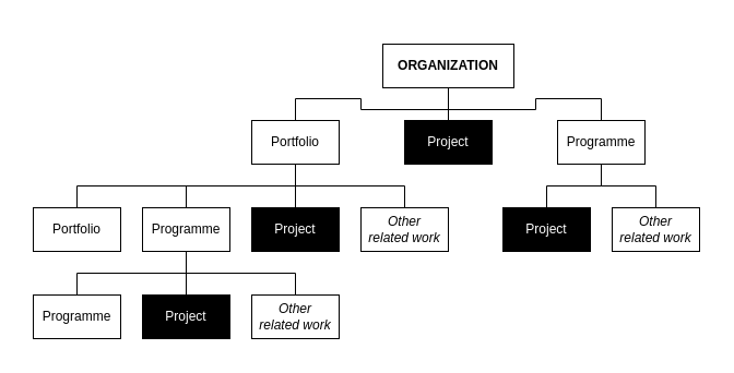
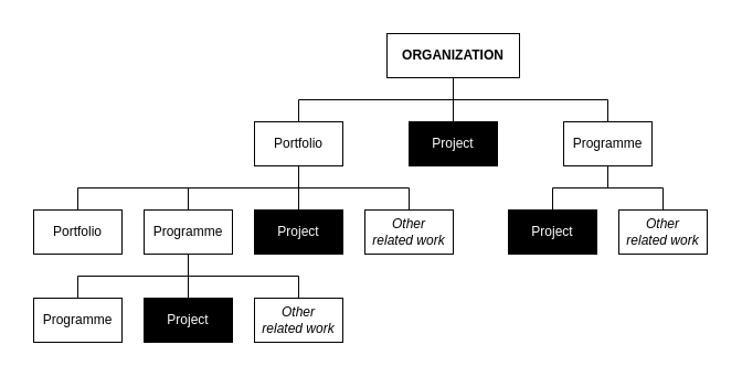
  <mxCell id="0" />
  <mxCell id="1" parent="0" />
  <mxCell id="2" value="" style="rounded=0;whiteSpace=wrap;html=1;fontSize=14;fontColor=#FFFFFF;strokeWidth=1;fillColor=#FFFFFF;strokeColor=none;" vertex="1" parent="1"><mxGeometry x="20" y="20" width="630" height="300" as="geometry" /></mxCell>
  <mxCell id="3" style="edgeStyle=orthogonalEdgeStyle;rounded=0;orthogonalLoop=1;jettySize=auto;html=1;exitX=0.5;exitY=1;exitDx=0;exitDy=0;endArrow=none;endFill=0;" parent="1" source="6" target="11" edge="1"><mxGeometry relative="1" as="geometry" /></mxCell>
  <mxCell id="4" style="edgeStyle=orthogonalEdgeStyle;rounded=0;orthogonalLoop=1;jettySize=auto;html=1;exitX=0.5;exitY=1;exitDx=0;exitDy=0;entryX=0.5;entryY=0;entryDx=0;entryDy=0;endArrow=none;endFill=0;" parent="1" source="6" target="12" edge="1"><mxGeometry relative="1" as="geometry" /></mxCell>
  <mxCell id="5" style="edgeStyle=orthogonalEdgeStyle;rounded=0;orthogonalLoop=1;jettySize=auto;html=1;exitX=0.5;exitY=1;exitDx=0;exitDy=0;entryX=0.5;entryY=0;entryDx=0;entryDy=0;endArrow=none;endFill=0;" parent="1" source="6" target="15" edge="1"><mxGeometry relative="1" as="geometry" /></mxCell>
- <mxCell id="6" value="ORGANIZATION" style="rounded=0;whiteSpace=wrap;html=1;strokeWidth=1;fontStyle=1" parent="1" vertex="1"><mxGeometry x="350" y="40" width="120" height="40" as="geometry" /></mxCell>
+ <mxCell id="6" value="ORGANIZATION" style="rounded=0;whiteSpace=wrap;html=1;strokeWidth=1;fontStyle=1" parent="1" vertex="1"><mxGeometry x="350" y="30" width="120" height="40" as="geometry" /></mxCell>
  <mxCell id="7" style="edgeStyle=orthogonalEdgeStyle;rounded=0;orthogonalLoop=1;jettySize=auto;html=1;exitX=0.5;exitY=1;exitDx=0;exitDy=0;endArrow=none;endFill=0;" parent="1" source="11" target="18" edge="1"><mxGeometry relative="1" as="geometry" /></mxCell>
  <mxCell id="8" style="edgeStyle=orthogonalEdgeStyle;rounded=0;orthogonalLoop=1;jettySize=auto;html=1;exitX=0.5;exitY=1;exitDx=0;exitDy=0;entryX=0.5;entryY=0;entryDx=0;entryDy=0;endArrow=none;endFill=0;" parent="1" source="11" target="19" edge="1"><mxGeometry relative="1" as="geometry" /></mxCell>
  <mxCell id="9" style="edgeStyle=orthogonalEdgeStyle;rounded=0;orthogonalLoop=1;jettySize=auto;html=1;exitX=0.5;exitY=1;exitDx=0;exitDy=0;entryX=0.5;entryY=0;entryDx=0;entryDy=0;endArrow=none;endFill=0;" parent="1" source="11" target="23" edge="1"><mxGeometry relative="1" as="geometry" /></mxCell>
  <mxCell id="10" style="edgeStyle=orthogonalEdgeStyle;rounded=0;orthogonalLoop=1;jettySize=auto;html=1;exitX=0.5;exitY=1;exitDx=0;exitDy=0;entryX=0.5;entryY=0;entryDx=0;entryDy=0;endArrow=none;endFill=0;" parent="1" source="11" target="25" edge="1"><mxGeometry relative="1" as="geometry" /></mxCell>
  <mxCell id="11" value="Portfolio" style="rounded=0;whiteSpace=wrap;html=1;" parent="1" vertex="1"><mxGeometry x="230" y="110" width="80" height="40" as="geometry" /></mxCell>
  <mxCell id="12" value="Project" style="rounded=0;whiteSpace=wrap;html=1;fillColor=#000000;fontColor=#FFFFFF;" parent="1" vertex="1"><mxGeometry x="370" y="110" width="80" height="40" as="geometry" /></mxCell>
  <mxCell id="13" style="edgeStyle=orthogonalEdgeStyle;rounded=0;orthogonalLoop=1;jettySize=auto;html=1;exitX=0.5;exitY=1;exitDx=0;exitDy=0;entryX=0.5;entryY=0;entryDx=0;entryDy=0;endArrow=none;endFill=0;" parent="1" source="15" target="16" edge="1"><mxGeometry relative="1" as="geometry" /></mxCell>
  <mxCell id="14" style="edgeStyle=orthogonalEdgeStyle;rounded=0;orthogonalLoop=1;jettySize=auto;html=1;exitX=0.5;exitY=1;exitDx=0;exitDy=0;entryX=0.5;entryY=0;entryDx=0;entryDy=0;endArrow=none;endFill=0;" parent="1" source="15" target="17" edge="1"><mxGeometry relative="1" as="geometry" /></mxCell>
  <mxCell id="15" value="Programme" style="rounded=0;whiteSpace=wrap;html=1;" parent="1" vertex="1"><mxGeometry x="510" y="110" width="80" height="40" as="geometry" /></mxCell>
  <mxCell id="16" value="Project" style="rounded=0;whiteSpace=wrap;html=1;fillColor=#000000;fontColor=#FFFFFF;" parent="1" vertex="1"><mxGeometry x="460" y="190" width="80" height="40" as="geometry" /></mxCell>
  <mxCell id="17" value="Other &lt;br&gt;related work" style="rounded=0;whiteSpace=wrap;html=1;fontStyle=2" parent="1" vertex="1"><mxGeometry x="560" y="190" width="80" height="40" as="geometry" /></mxCell>
  <mxCell id="18" value="Project" style="rounded=0;whiteSpace=wrap;html=1;fillColor=#000000;fontColor=#FFFFFF;" parent="1" vertex="1"><mxGeometry x="230" y="190" width="80" height="40" as="geometry" /></mxCell>
  <mxCell id="19" value="Other &lt;br&gt;related work" style="rounded=0;whiteSpace=wrap;html=1;fontStyle=2" parent="1" vertex="1"><mxGeometry x="330" y="190" width="80" height="40" as="geometry" /></mxCell>
  <mxCell id="20" style="edgeStyle=orthogonalEdgeStyle;rounded=0;orthogonalLoop=1;jettySize=auto;html=1;exitX=0.5;exitY=1;exitDx=0;exitDy=0;endArrow=none;endFill=0;" parent="1" source="23" target="26" edge="1"><mxGeometry relative="1" as="geometry" /></mxCell>
  <mxCell id="21" style="edgeStyle=orthogonalEdgeStyle;rounded=0;orthogonalLoop=1;jettySize=auto;html=1;exitX=0.5;exitY=1;exitDx=0;exitDy=0;entryX=0.5;entryY=0;entryDx=0;entryDy=0;endArrow=none;endFill=0;" parent="1" source="23" target="24" edge="1"><mxGeometry relative="1" as="geometry" /></mxCell>
  <mxCell id="22" style="edgeStyle=orthogonalEdgeStyle;rounded=0;orthogonalLoop=1;jettySize=auto;html=1;exitX=0.5;exitY=1;exitDx=0;exitDy=0;entryX=0.5;entryY=0;entryDx=0;entryDy=0;endArrow=none;endFill=0;" parent="1" source="23" target="27" edge="1"><mxGeometry relative="1" as="geometry" /></mxCell>
  <mxCell id="23" value="Programme" style="rounded=0;whiteSpace=wrap;html=1;" parent="1" vertex="1"><mxGeometry x="130" y="190" width="80" height="40" as="geometry" /></mxCell>
  <mxCell id="24" value="Project" style="rounded=0;whiteSpace=wrap;html=1;fillColor=#000000;fontColor=#FFFFFF;" parent="1" vertex="1"><mxGeometry x="130" y="270" width="80" height="40" as="geometry" /></mxCell>
  <mxCell id="25" value="Portfolio" style="rounded=0;whiteSpace=wrap;html=1;" parent="1" vertex="1"><mxGeometry x="30" y="190" width="80" height="40" as="geometry" /></mxCell>
  <mxCell id="26" value="Programme" style="rounded=0;whiteSpace=wrap;html=1;" parent="1" vertex="1"><mxGeometry x="30" y="270" width="80" height="40" as="geometry" /></mxCell>
  <mxCell id="27" value="Other &lt;br&gt;related work" style="rounded=0;whiteSpace=wrap;html=1;fontStyle=2" parent="1" vertex="1"><mxGeometry x="230" y="270" width="80" height="40" as="geometry" /></mxCell>
